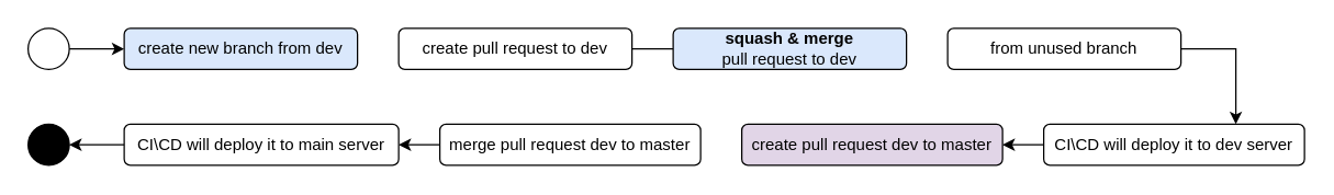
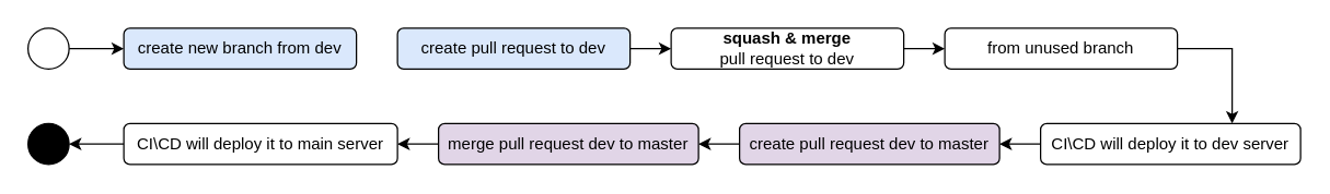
  <mxCell id="0" />
  <mxCell id="1" parent="0" />
  <mxCell id="2" value="create new branch from dev" style="rounded=1;whiteSpace=wrap;html=1;fillColor=#dae8fc;" parent="1" vertex="1"><mxGeometry x="90" y="20" width="170" height="30" as="geometry" /></mxCell>
  <mxCell id="3" value="" style="edgeStyle=orthogonalEdgeStyle;rounded=0;orthogonalLoop=1;jettySize=auto;html=1;" parent="1" source="4" target="2" edge="1"><mxGeometry relative="1" as="geometry" /></mxCell>
  <mxCell id="4" value="" style="ellipse;whiteSpace=wrap;html=1;" parent="1" vertex="1"><mxGeometry x="20" y="20" width="30" height="30" as="geometry" /></mxCell>
- <mxCell id="5" value="" style="edgeStyle=orthogonalEdgeStyle;rounded=0;orthogonalLoop=1;jettySize=auto;html=1;endArrow=none;" parent="1" source="6" target="8" edge="1"><mxGeometry relative="1" as="geometry" /></mxCell>
- <mxCell id="6" value="create pull request to dev" style="rounded=1;whiteSpace=wrap;html=1;" parent="1" vertex="1"><mxGeometry x="290" y="20" width="170" height="30" as="geometry" /></mxCell>
- <mxCell id="8" value="&lt;b&gt;squash &amp;amp; merge &lt;/b&gt;&lt;br&gt;pull request to dev" style="rounded=1;whiteSpace=wrap;html=1;fillColor=#dae8fc;" parent="1" vertex="1"><mxGeometry x="490" y="20" width="170" height="30" as="geometry" /></mxCell>
+ <mxCell id="5" value="" style="edgeStyle=orthogonalEdgeStyle;rounded=0;orthogonalLoop=1;jettySize=auto;html=1;" parent="1" source="6" target="8" edge="1"><mxGeometry relative="1" as="geometry" /></mxCell>
+ <mxCell id="6" value="create pull request to dev" style="rounded=1;whiteSpace=wrap;html=1;fillColor=#dae8fc;" parent="1" vertex="1"><mxGeometry x="290" y="20" width="170" height="30" as="geometry" /></mxCell>
+ <mxCell id="7" value="" style="edgeStyle=orthogonalEdgeStyle;rounded=0;orthogonalLoop=1;jettySize=auto;html=1;" parent="1" source="8" target="10" edge="1"><mxGeometry relative="1" as="geometry" /></mxCell>
+ <mxCell id="8" value="&lt;b&gt;squash &amp;amp; merge &lt;/b&gt;&lt;br&gt;pull request to dev" style="rounded=1;whiteSpace=wrap;html=1;" parent="1" vertex="1"><mxGeometry x="490" y="20" width="170" height="30" as="geometry" /></mxCell>
  <mxCell id="9" value="" style="edgeStyle=orthogonalEdgeStyle;rounded=0;orthogonalLoop=1;jettySize=auto;html=1;" parent="1" source="18" target="12" edge="1"><mxGeometry relative="1" as="geometry"><Array as="points"><mxPoint x="770" y="105" /></Array><mxPoint x="940" y="180" as="sourcePoint" /></mxGeometry></mxCell>
  <mxCell id="10" value="from unused branch" style="rounded=1;whiteSpace=wrap;html=1;" parent="1" vertex="1"><mxGeometry x="690" y="20" width="170" height="30" as="geometry" /></mxCell>
+ <mxCell id="11" value="" style="edgeStyle=orthogonalEdgeStyle;rounded=0;orthogonalLoop=1;jettySize=auto;html=1;" parent="1" source="12" target="14" edge="1"><mxGeometry relative="1" as="geometry" /></mxCell>
  <mxCell id="12" value="create pull request dev to master" style="rounded=1;whiteSpace=wrap;html=1;fillColor=#e1d5e7;" parent="1" vertex="1"><mxGeometry x="540" y="90" width="190" height="30" as="geometry" /></mxCell>
  <mxCell id="13" value="" style="edgeStyle=orthogonalEdgeStyle;rounded=0;orthogonalLoop=1;jettySize=auto;html=1;" parent="1" source="14" target="16" edge="1"><mxGeometry relative="1" as="geometry" /></mxCell>
- <mxCell id="14" value="merge pull request dev to master" style="rounded=1;whiteSpace=wrap;html=1;" parent="1" vertex="1"><mxGeometry x="320" y="90" width="190" height="30" as="geometry" /></mxCell>
+ <mxCell id="14" value="merge pull request dev to master" style="rounded=1;whiteSpace=wrap;html=1;fillColor=#e1d5e7;" parent="1" vertex="1"><mxGeometry x="320" y="90" width="190" height="30" as="geometry" /></mxCell>
  <mxCell id="15" value="" style="edgeStyle=orthogonalEdgeStyle;rounded=0;orthogonalLoop=1;jettySize=auto;html=1;" parent="1" source="16" target="17" edge="1"><mxGeometry relative="1" as="geometry" /></mxCell>
  <mxCell id="16" value="CI\CD will deploy it to main server" style="rounded=1;whiteSpace=wrap;html=1;" parent="1" vertex="1"><mxGeometry x="90" y="90" width="200" height="30" as="geometry" /></mxCell>
  <mxCell id="17" value="" style="ellipse;whiteSpace=wrap;html=1;gradientColor=none;fillColor=#000000;" parent="1" vertex="1"><mxGeometry x="20" y="90" width="30" height="30" as="geometry" /></mxCell>
  <mxCell id="18" value="CI\CD will deploy it to dev server" style="rounded=1;whiteSpace=wrap;html=1;" vertex="1" parent="1"><mxGeometry x="760" y="90" width="190" height="30" as="geometry" /></mxCell>
  <mxCell id="19" value="" style="edgeStyle=orthogonalEdgeStyle;rounded=0;orthogonalLoop=1;jettySize=auto;html=1;" edge="1" parent="1" source="10" target="18"><mxGeometry relative="1" as="geometry"><Array as="points"><mxPoint x="900" y="35" /></Array><mxPoint x="785" y="60" as="sourcePoint" /><mxPoint x="730" y="115.034" as="targetPoint" /></mxGeometry></mxCell>
